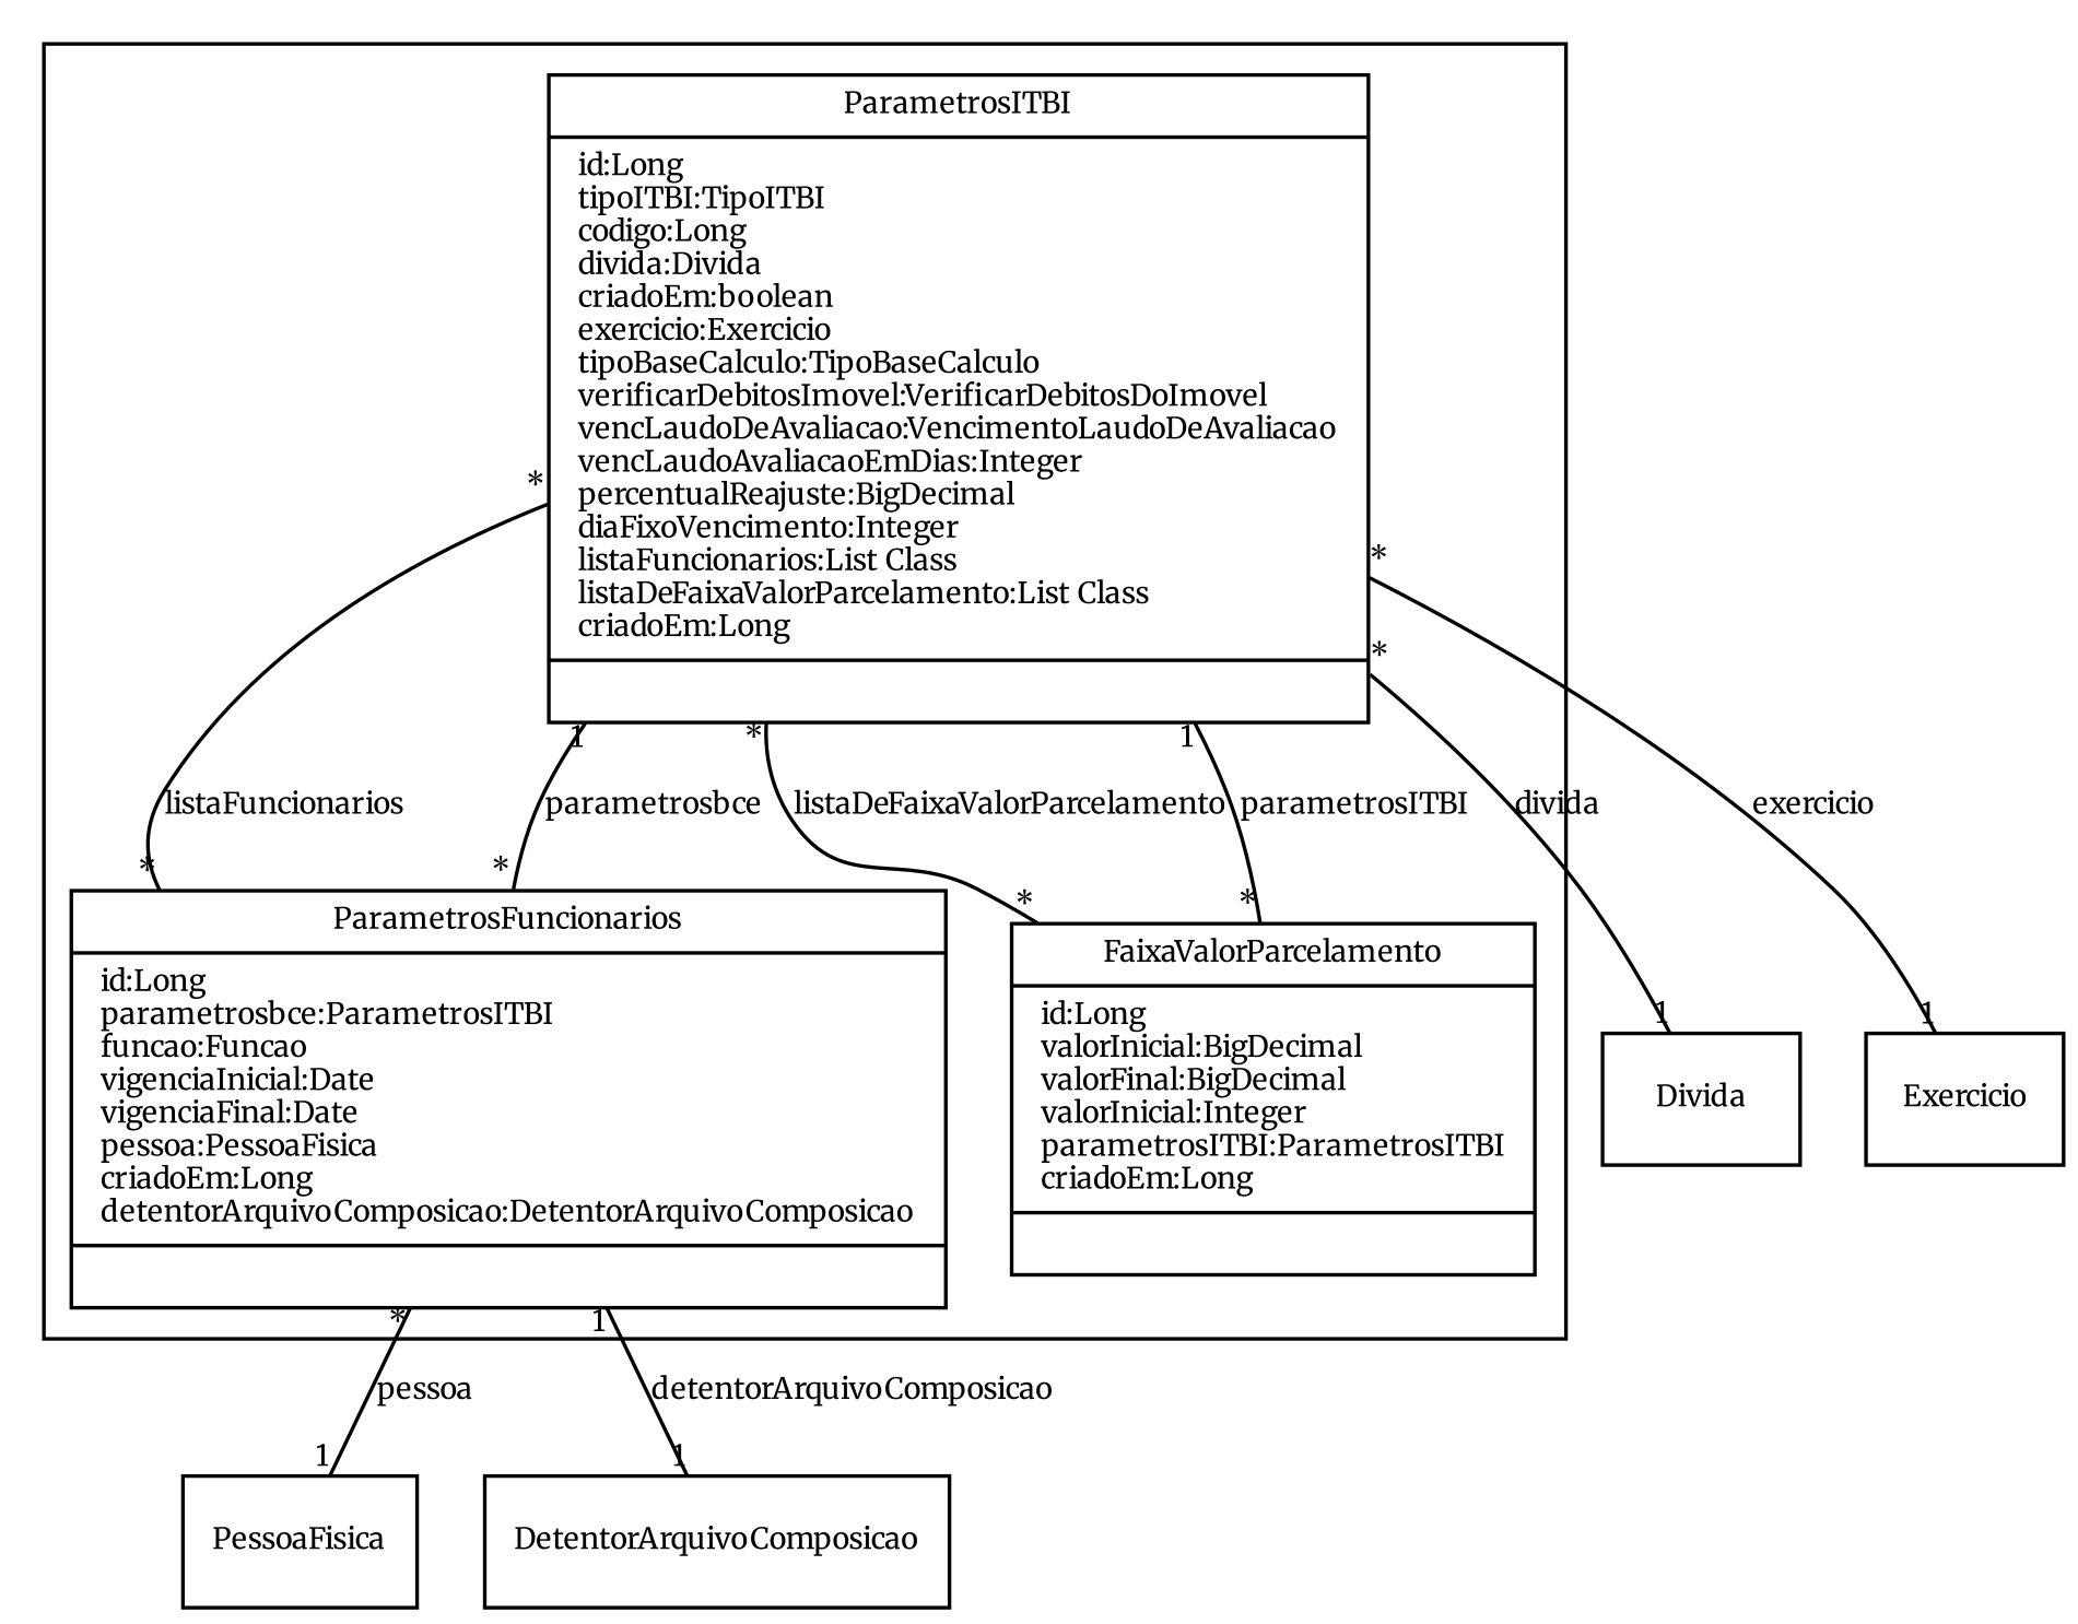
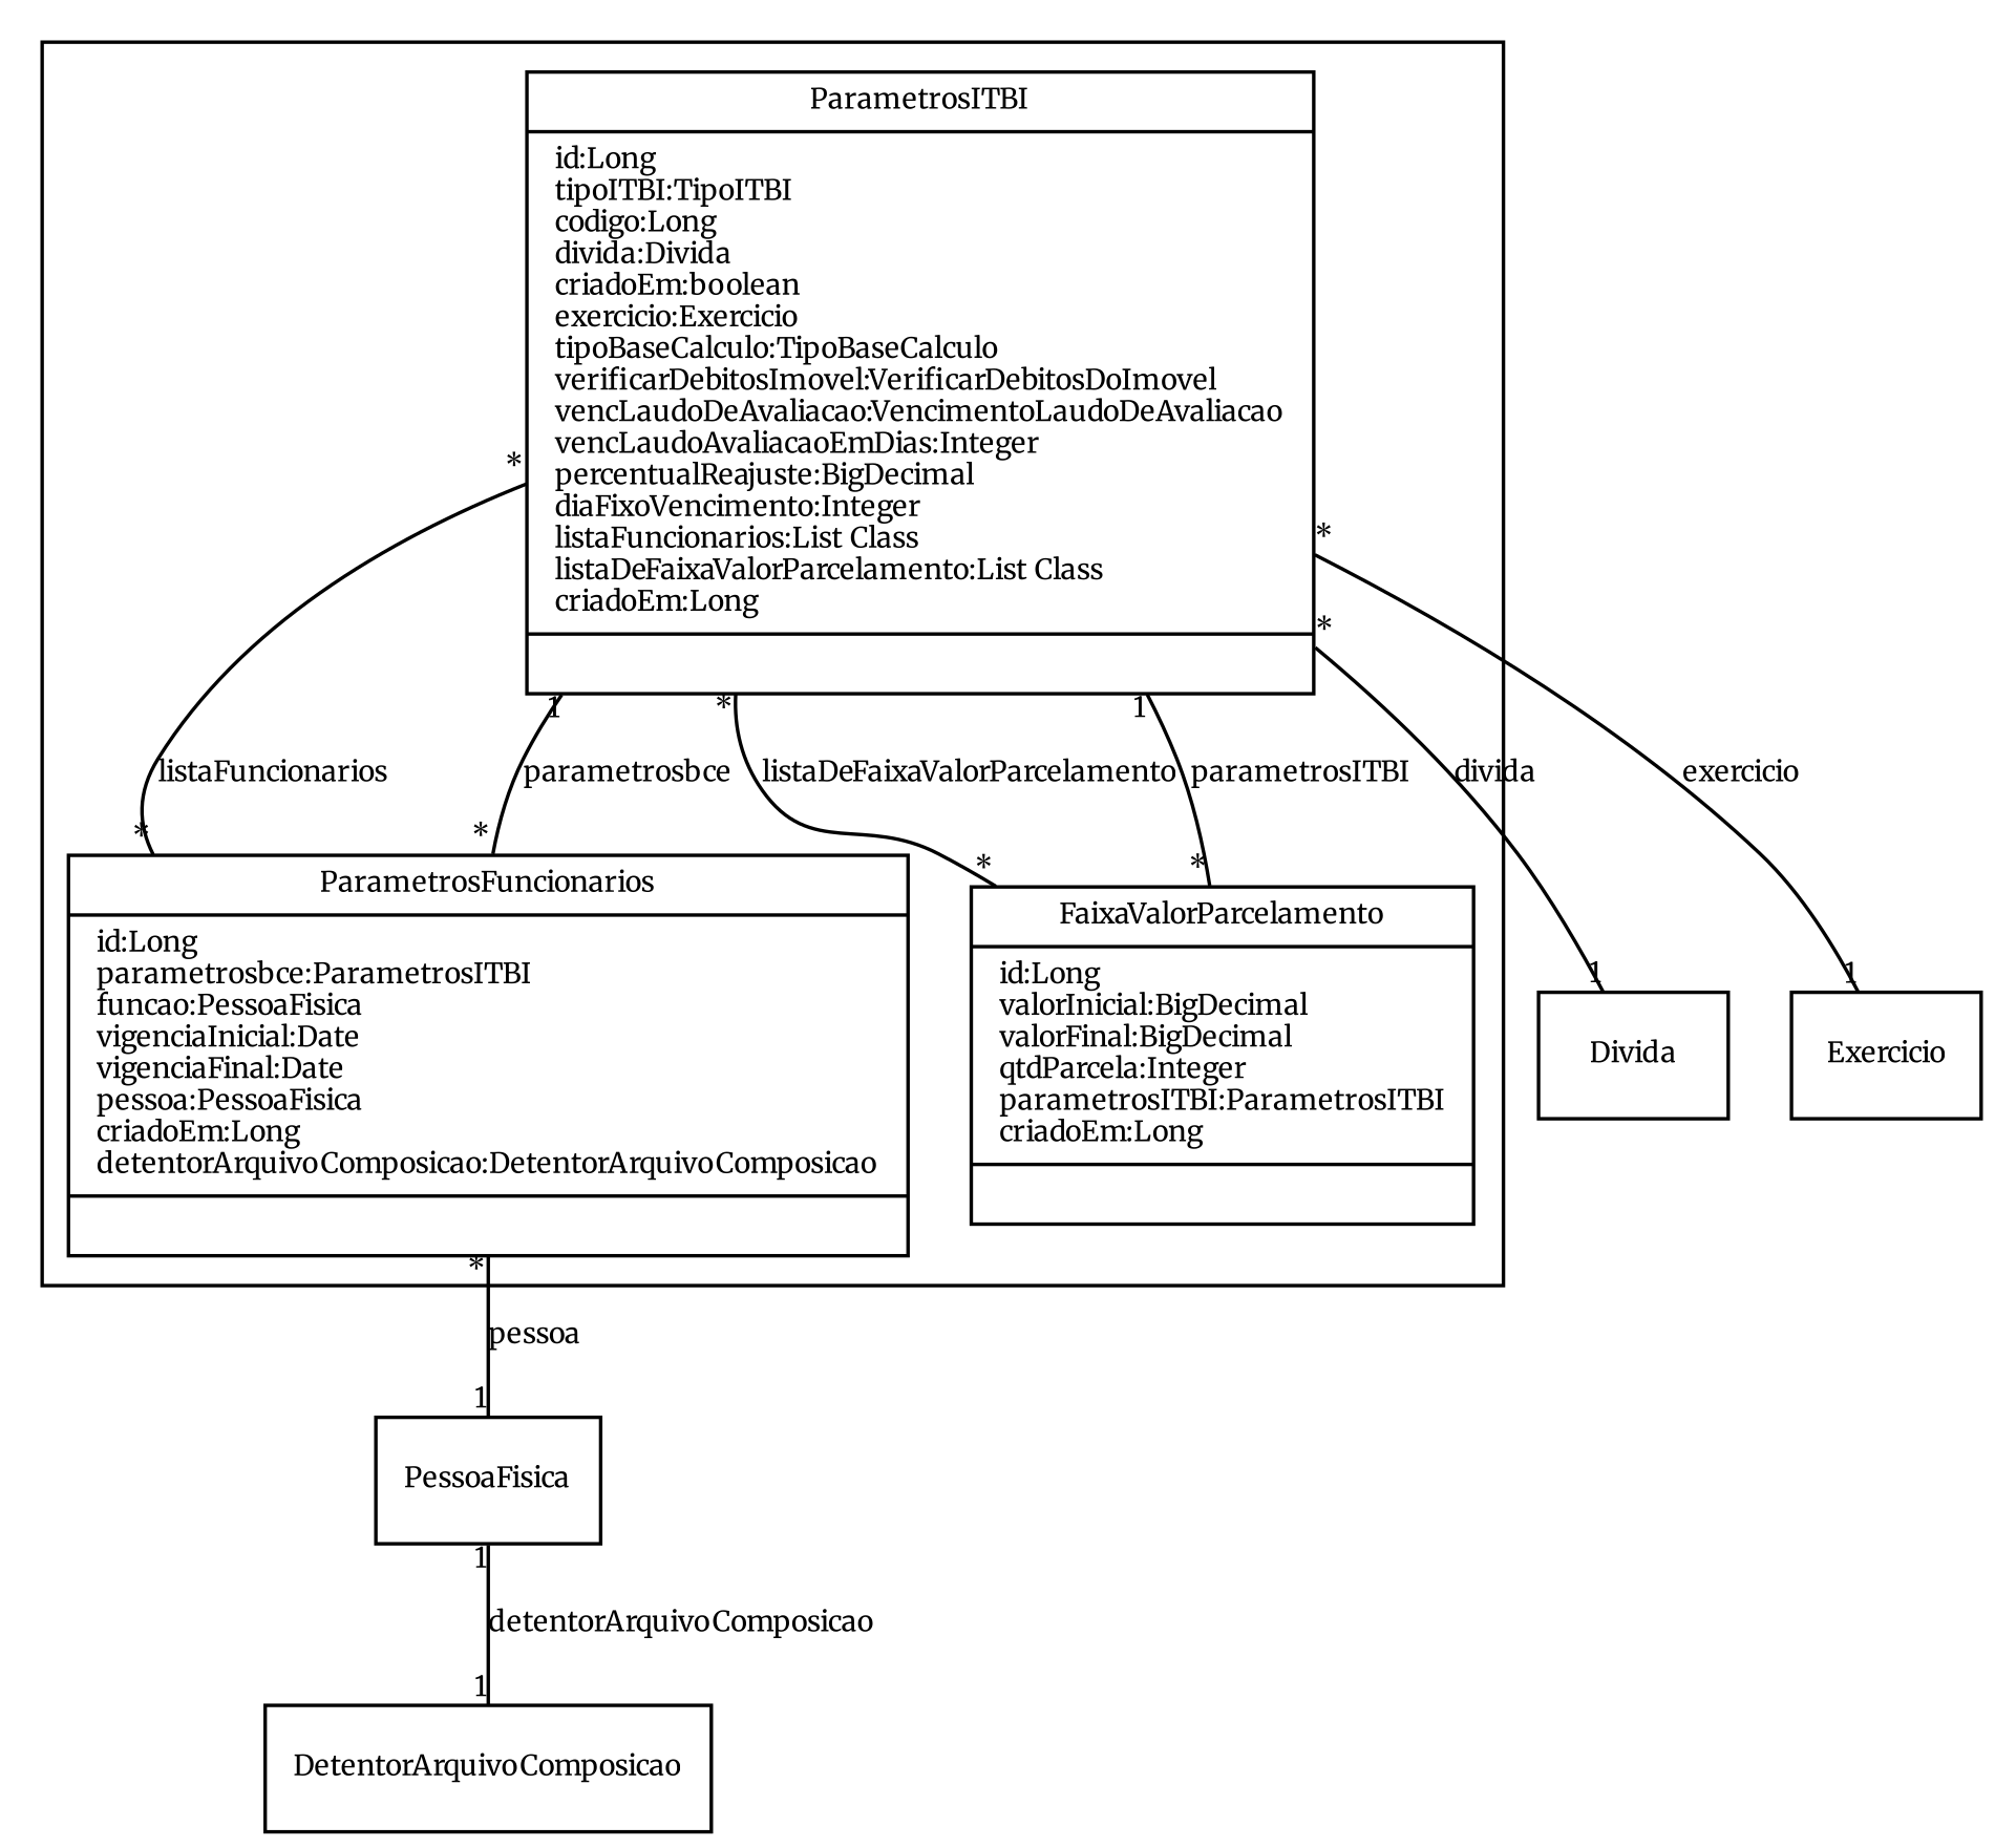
  digraph {
    fontname=Merriweather
    fontsize=8
    node [fontname=Merriweather fontsize=8 shape=record]
    edge [arrowhead=none fontname=Merriweather fontsize=8 headlabel=1 taillabel="*"]
    n1 [label="{ParametrosITBI|id:Long\ltipoITBI:TipoITBI\lcodigo:Long\ldivida:Divida\lcriadoEm:boolean\lexercicio:Exercicio\ltipoBaseCalculo:TipoBaseCalculo\lverificarDebitosImovel:VerificarDebitosDoImovel\lvencLaudoDeAvaliacao:VencimentoLaudoDeAvaliacao\lvencLaudoAvaliacaoEmDias:Integer\lpercentualReajuste:BigDecimal\ldiaFixoVencimento:Integer\llistaFuncionarios:List Class\llistaDeFaixaValorParcelamento:List Class\lcriadoEm:Long\l|\l}"]
-   n2 [label="{ParametrosFuncionarios|id:Long\lparametrosbce:ParametrosITBI\lfuncao:Funcao\lvigenciaInicial:Date\lvigenciaFinal:Date\lpessoa:PessoaFisica\lcriadoEm:Long\ldetentorArquivoComposicao:DetentorArquivoComposicao\l|\l}"]
-   n3 [label="{FaixaValorParcelamento|id:Long\lvalorInicial:BigDecimal\lvalorFinal:BigDecimal\lvalorInicial:Integer\lparametrosITBI:ParametrosITBI\lcriadoEm:Long\l|\l}"]
+   n2 [label="{ParametrosFuncionarios|id:Long\lparametrosbce:ParametrosITBI\lfuncao:PessoaFisica\lvigenciaInicial:Date\lvigenciaFinal:Date\lpessoa:PessoaFisica\lcriadoEm:Long\ldetentorArquivoComposicao:DetentorArquivoComposicao\l|\l}"]
+   n3 [label="{FaixaValorParcelamento|id:Long\lvalorInicial:BigDecimal\lvalorFinal:BigDecimal\lqtdParcela:Integer\lparametrosITBI:ParametrosITBI\lcriadoEm:Long\l|\l}"]
    Divida
    Exercicio
    PessoaFisica
    DetentorArquivoComposicao
    subgraph cluster_1 {
      n1
      n2
      n3
    }
    n1 -> n2 [headlabel="*" label=listaFuncionarios]
    n1 -> n3 [headlabel="*" label=listaDeFaixaValorParcelamento]
    n1 -> Divida [label=divida]
    n1 -> Exercicio [label=exercicio]
    n2 -> n1 [label=parametrosbce]
    n2 -> PessoaFisica [label=pessoa]
-   n2 -> DetentorArquivoComposicao [label=detentorArquivoComposicao taillabel=1]
+   PessoaFisica -> DetentorArquivoComposicao [label=detentorArquivoComposicao taillabel=1]
    n3 -> n1 [label=parametrosITBI]
  }
